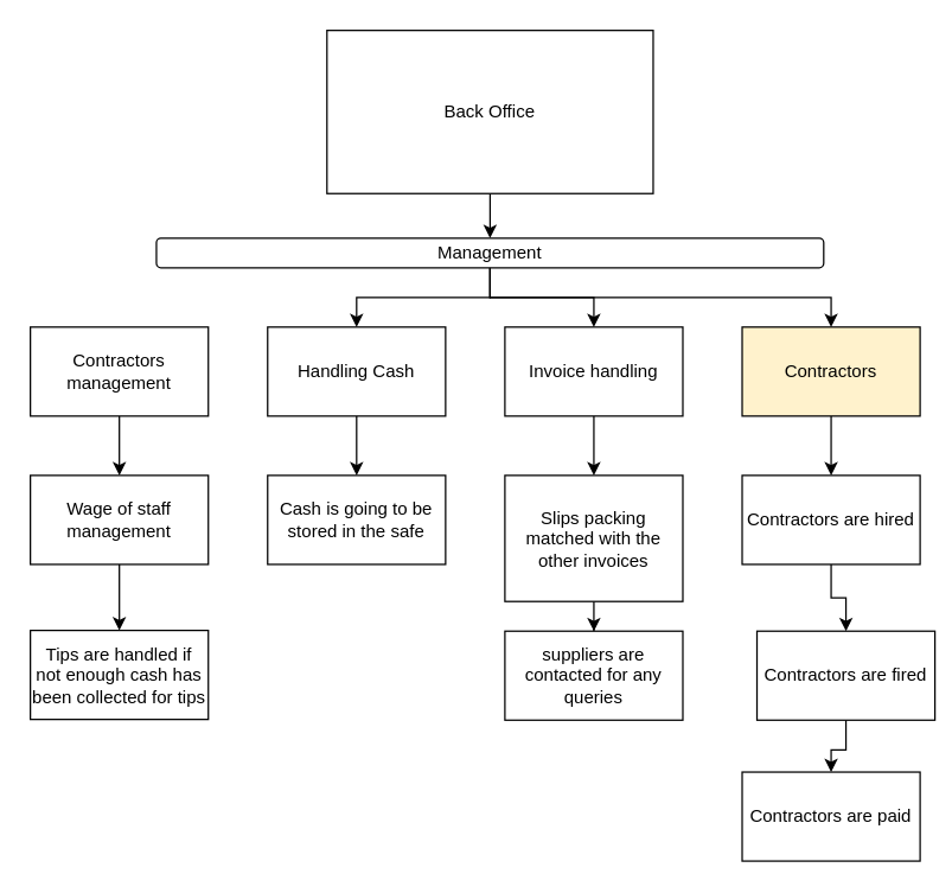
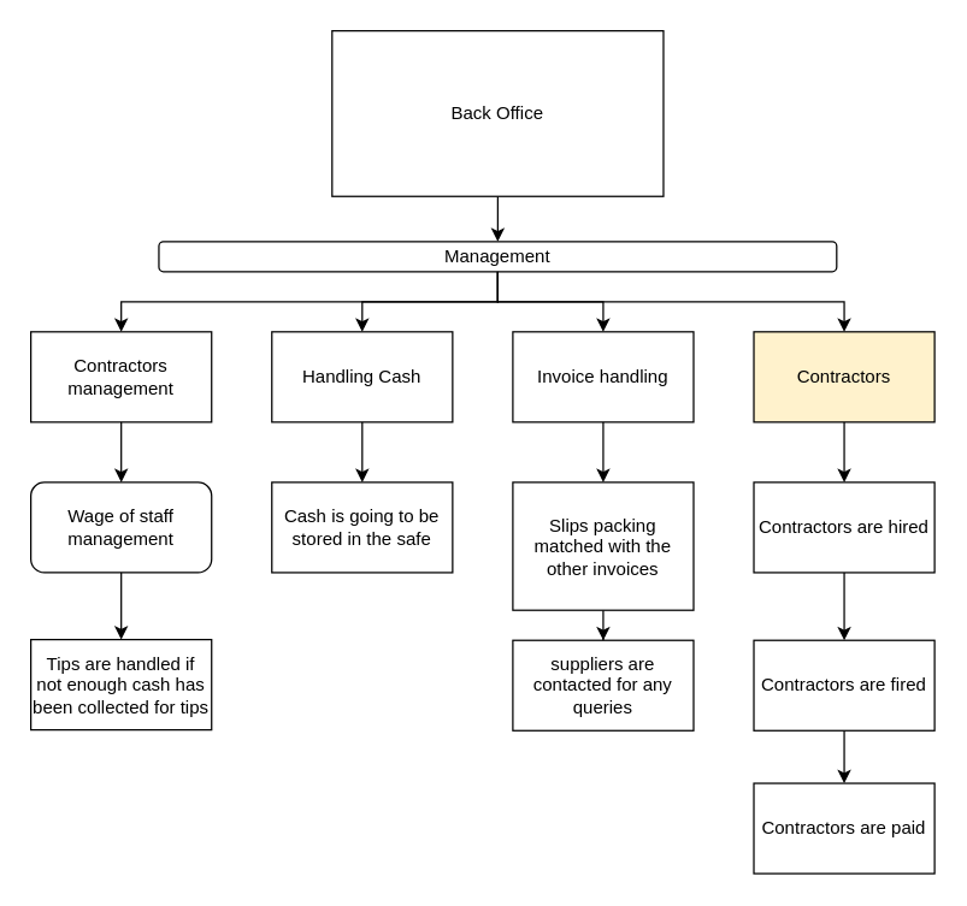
  <mxCell id="0" />
  <mxCell id="1" parent="0" />
  <mxCell id="2" style="edgeStyle=orthogonalEdgeStyle;rounded=0;orthogonalLoop=1;jettySize=auto;html=1;exitX=0.5;exitY=1;exitDx=0;exitDy=0;entryX=0.5;entryY=0;entryDx=0;entryDy=0;" edge="1" parent="1" source="3" target="16"><mxGeometry relative="1" as="geometry" /></mxCell>
  <mxCell id="3" value="Back Office" style="rounded=0;whiteSpace=wrap;html=1;" vertex="1" parent="1"><mxGeometry x="220" y="20" width="220" height="110" as="geometry" /></mxCell>
  <mxCell id="4" value="" style="edgeStyle=orthogonalEdgeStyle;rounded=0;orthogonalLoop=1;jettySize=auto;html=1;" edge="1" parent="1" source="5" target="17"><mxGeometry relative="1" as="geometry" /></mxCell>
  <mxCell id="5" value="Handling Cash" style="rounded=0;whiteSpace=wrap;html=1;" vertex="1" parent="1"><mxGeometry x="180" y="220" width="120" height="60" as="geometry" /></mxCell>
  <mxCell id="6" value="" style="edgeStyle=orthogonalEdgeStyle;rounded=0;orthogonalLoop=1;jettySize=auto;html=1;" edge="1" parent="1" source="7" target="19"><mxGeometry relative="1" as="geometry" /></mxCell>
  <mxCell id="7" value="Contractors management" style="rounded=0;whiteSpace=wrap;html=1;" vertex="1" parent="1"><mxGeometry x="20" y="220" width="120" height="60" as="geometry" /></mxCell>
  <mxCell id="8" value="" style="edgeStyle=orthogonalEdgeStyle;rounded=0;orthogonalLoop=1;jettySize=auto;html=1;" edge="1" parent="1" source="9" target="22"><mxGeometry relative="1" as="geometry" /></mxCell>
  <mxCell id="9" value="Invoice handling" style="rounded=0;whiteSpace=wrap;html=1;" vertex="1" parent="1"><mxGeometry x="340" y="220" width="120" height="60" as="geometry" /></mxCell>
  <mxCell id="10" value="" style="edgeStyle=orthogonalEdgeStyle;rounded=0;orthogonalLoop=1;jettySize=auto;html=1;" edge="1" parent="1" source="11" target="25"><mxGeometry relative="1" as="geometry" /></mxCell>
  <mxCell id="11" value="Contractors" style="rounded=0;whiteSpace=wrap;html=1;fillColor=#fff2cc;" vertex="1" parent="1"><mxGeometry x="500" y="220" width="120" height="60" as="geometry" /></mxCell>
  <mxCell id="12" style="edgeStyle=orthogonalEdgeStyle;rounded=0;orthogonalLoop=1;jettySize=auto;html=1;exitX=0.5;exitY=1;exitDx=0;exitDy=0;entryX=0.5;entryY=0;entryDx=0;entryDy=0;" edge="1" parent="1" source="16" target="5"><mxGeometry relative="1" as="geometry" /></mxCell>
  <mxCell id="13" style="edgeStyle=orthogonalEdgeStyle;rounded=0;orthogonalLoop=1;jettySize=auto;html=1;exitX=0.5;exitY=1;exitDx=0;exitDy=0;entryX=0.5;entryY=0;entryDx=0;entryDy=0;" edge="1" parent="1" source="16" target="9"><mxGeometry relative="1" as="geometry" /></mxCell>
  <mxCell id="14" style="edgeStyle=orthogonalEdgeStyle;rounded=0;orthogonalLoop=1;jettySize=auto;html=1;exitX=0.5;exitY=1;exitDx=0;exitDy=0;entryX=0.5;entryY=0;entryDx=0;entryDy=0;" edge="1" parent="1" source="16" target="11"><mxGeometry relative="1" as="geometry" /></mxCell>
+ <mxCell id="15" style="edgeStyle=orthogonalEdgeStyle;rounded=0;orthogonalLoop=1;jettySize=auto;html=1;exitX=0.5;exitY=1;exitDx=0;exitDy=0;" edge="1" parent="1" source="16" target="7"><mxGeometry relative="1" as="geometry" /></mxCell>
  <mxCell id="16" value="Management" style="rounded=1;whiteSpace=wrap;html=1;" vertex="1" parent="1"><mxGeometry x="105" y="160" width="450" height="20" as="geometry" /></mxCell>
  <mxCell id="17" value="Cash is going to be stored in the safe" style="rounded=0;whiteSpace=wrap;html=1;" vertex="1" parent="1"><mxGeometry x="180" y="320" width="120" height="60" as="geometry" /></mxCell>
  <mxCell id="18" value="" style="edgeStyle=orthogonalEdgeStyle;rounded=0;orthogonalLoop=1;jettySize=auto;html=1;" edge="1" parent="1" source="19" target="20"><mxGeometry relative="1" as="geometry" /></mxCell>
- <mxCell id="19" value="Wage of staff management" style="rounded=0;whiteSpace=wrap;html=1;" vertex="1" parent="1"><mxGeometry x="20" y="320" width="120" height="60" as="geometry" /></mxCell>
+ <mxCell id="19" value="Wage of staff management" style="whiteSpace=wrap;html=1;rounded=1;" vertex="1" parent="1"><mxGeometry x="20" y="320" width="120" height="60" as="geometry" /></mxCell>
  <mxCell id="20" value="Tips are handled if not enough cash has been collected for tips" style="rounded=0;whiteSpace=wrap;html=1;" vertex="1" parent="1"><mxGeometry x="20" y="424.5" width="120" height="60" as="geometry" /></mxCell>
  <mxCell id="21" value="" style="edgeStyle=orthogonalEdgeStyle;rounded=0;orthogonalLoop=1;jettySize=auto;html=1;" edge="1" parent="1" source="22" target="23"><mxGeometry relative="1" as="geometry" /></mxCell>
  <mxCell id="22" value="Slips packing matched with the other invoices" style="rounded=0;whiteSpace=wrap;html=1;" vertex="1" parent="1"><mxGeometry x="340" y="320" width="120" height="85" as="geometry" /></mxCell>
  <mxCell id="23" value="suppliers are contacted for any queries" style="rounded=0;whiteSpace=wrap;html=1;" vertex="1" parent="1"><mxGeometry x="340" y="425" width="120" height="60" as="geometry" /></mxCell>
  <mxCell id="24" value="" style="edgeStyle=orthogonalEdgeStyle;rounded=0;orthogonalLoop=1;jettySize=auto;html=1;" edge="1" parent="1" source="25" target="27"><mxGeometry relative="1" as="geometry" /></mxCell>
  <mxCell id="25" value="Contractors are hired" style="rounded=0;whiteSpace=wrap;html=1;" vertex="1" parent="1"><mxGeometry x="500" y="320" width="120" height="60" as="geometry" /></mxCell>
  <mxCell id="26" value="" style="edgeStyle=orthogonalEdgeStyle;rounded=0;orthogonalLoop=1;jettySize=auto;html=1;" edge="1" parent="1" source="27" target="28"><mxGeometry relative="1" as="geometry" /></mxCell>
- <mxCell id="27" value="Contractors are fired" style="rounded=0;whiteSpace=wrap;html=1;" vertex="1" parent="1"><mxGeometry x="510" y="425" width="120" height="60" as="geometry" /></mxCell>
+ <mxCell id="27" value="Contractors are fired" style="rounded=0;whiteSpace=wrap;html=1;" vertex="1" parent="1"><mxGeometry x="500" y="425" width="120" height="60" as="geometry" /></mxCell>
  <mxCell id="28" value="Contractors are paid" style="rounded=0;whiteSpace=wrap;html=1;" vertex="1" parent="1"><mxGeometry x="500" y="520" width="120" height="60" as="geometry" /></mxCell>
